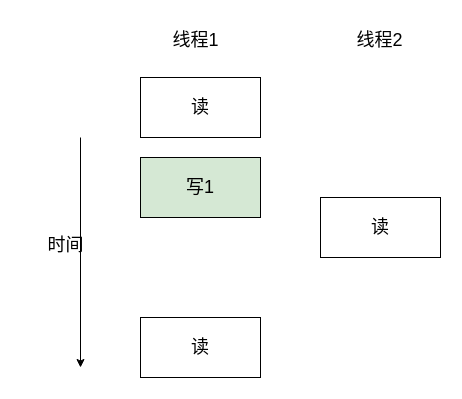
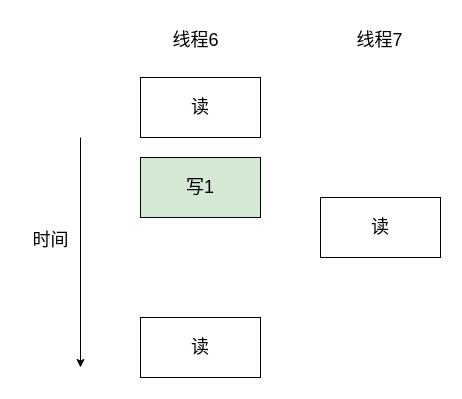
  <mxCell id="0" />
  <mxCell id="1" parent="0" />
  <mxCell id="2" value="&lt;font style=&quot;font-size: 18px;&quot;&gt;读&lt;/font&gt;" style="rounded=0;whiteSpace=wrap;html=1;" vertex="1" parent="1"><mxGeometry x="140" y="77" width="120" height="60" as="geometry" /></mxCell>
  <mxCell id="3" value="&lt;font style=&quot;font-size: 18px;&quot;&gt;写1&lt;/font&gt;" style="rounded=0;whiteSpace=wrap;html=1;fillColor=#d5e8d4;" vertex="1" parent="1"><mxGeometry x="140" y="157" width="120" height="60" as="geometry" /></mxCell>
  <mxCell id="4" value="&lt;font style=&quot;font-size: 18px;&quot;&gt;读&lt;/font&gt;" style="rounded=0;whiteSpace=wrap;html=1;" vertex="1" parent="1"><mxGeometry x="140" y="317" width="120" height="60" as="geometry" /></mxCell>
  <mxCell id="5" value="&lt;font style=&quot;font-size: 18px;&quot;&gt;读&lt;/font&gt;" style="rounded=0;whiteSpace=wrap;html=1;" vertex="1" parent="1"><mxGeometry x="320" y="197" width="120" height="60" as="geometry" /></mxCell>
  <mxCell id="6" value="" style="endArrow=classic;html=1;rounded=0;" edge="1" parent="1"><mxGeometry width="50" height="50" relative="1" as="geometry"><mxPoint x="80" y="137" as="sourcePoint" /><mxPoint x="80" y="367" as="targetPoint" /></mxGeometry></mxCell>
- <mxCell id="7" value="&lt;font style=&quot;font-size: 18px;&quot;&gt;时间&lt;/font&gt;" style="text;html=1;align=center;verticalAlign=middle;resizable=0;points=[];autosize=1;strokeColor=none;fillColor=none;" vertex="1" parent="1"><mxGeometry x="35" y="225" width="60" height="40" as="geometry" /></mxCell>
- <mxCell id="8" value="&lt;font style=&quot;font-size: 18px;&quot;&gt;线程1&lt;/font&gt;" style="text;html=1;align=center;verticalAlign=middle;resizable=0;points=[];autosize=1;strokeColor=none;fillColor=none;" vertex="1" parent="1"><mxGeometry x="160" y="20" width="70" height="40" as="geometry" /></mxCell>
- <mxCell id="9" value="&lt;font style=&quot;font-size: 18px;&quot;&gt;线程2&lt;/font&gt;" style="text;html=1;align=center;verticalAlign=middle;resizable=0;points=[];autosize=1;strokeColor=none;fillColor=none;" vertex="1" parent="1"><mxGeometry x="344" y="20" width="70" height="40" as="geometry" /></mxCell>
+ <mxCell id="7" value="&lt;font style=&quot;font-size: 18px;&quot;&gt;时间&lt;/font&gt;" style="text;html=1;align=center;verticalAlign=middle;resizable=0;points=[];autosize=1;strokeColor=none;fillColor=none;" vertex="1" parent="1"><mxGeometry x="20" y="220" width="60" height="40" as="geometry" /></mxCell>
+ <mxCell id="8" value="&lt;font style=&quot;font-size: 18px;&quot;&gt;线程6&lt;/font&gt;" style="text;html=1;align=center;verticalAlign=middle;resizable=0;points=[];autosize=1;strokeColor=none;fillColor=none;" vertex="1" parent="1"><mxGeometry x="160" y="20" width="70" height="40" as="geometry" /></mxCell>
+ <mxCell id="9" value="&lt;font style=&quot;font-size: 18px;&quot;&gt;线程7&lt;/font&gt;" style="text;html=1;align=center;verticalAlign=middle;resizable=0;points=[];autosize=1;strokeColor=none;fillColor=none;" vertex="1" parent="1"><mxGeometry x="344" y="20" width="70" height="40" as="geometry" /></mxCell>
